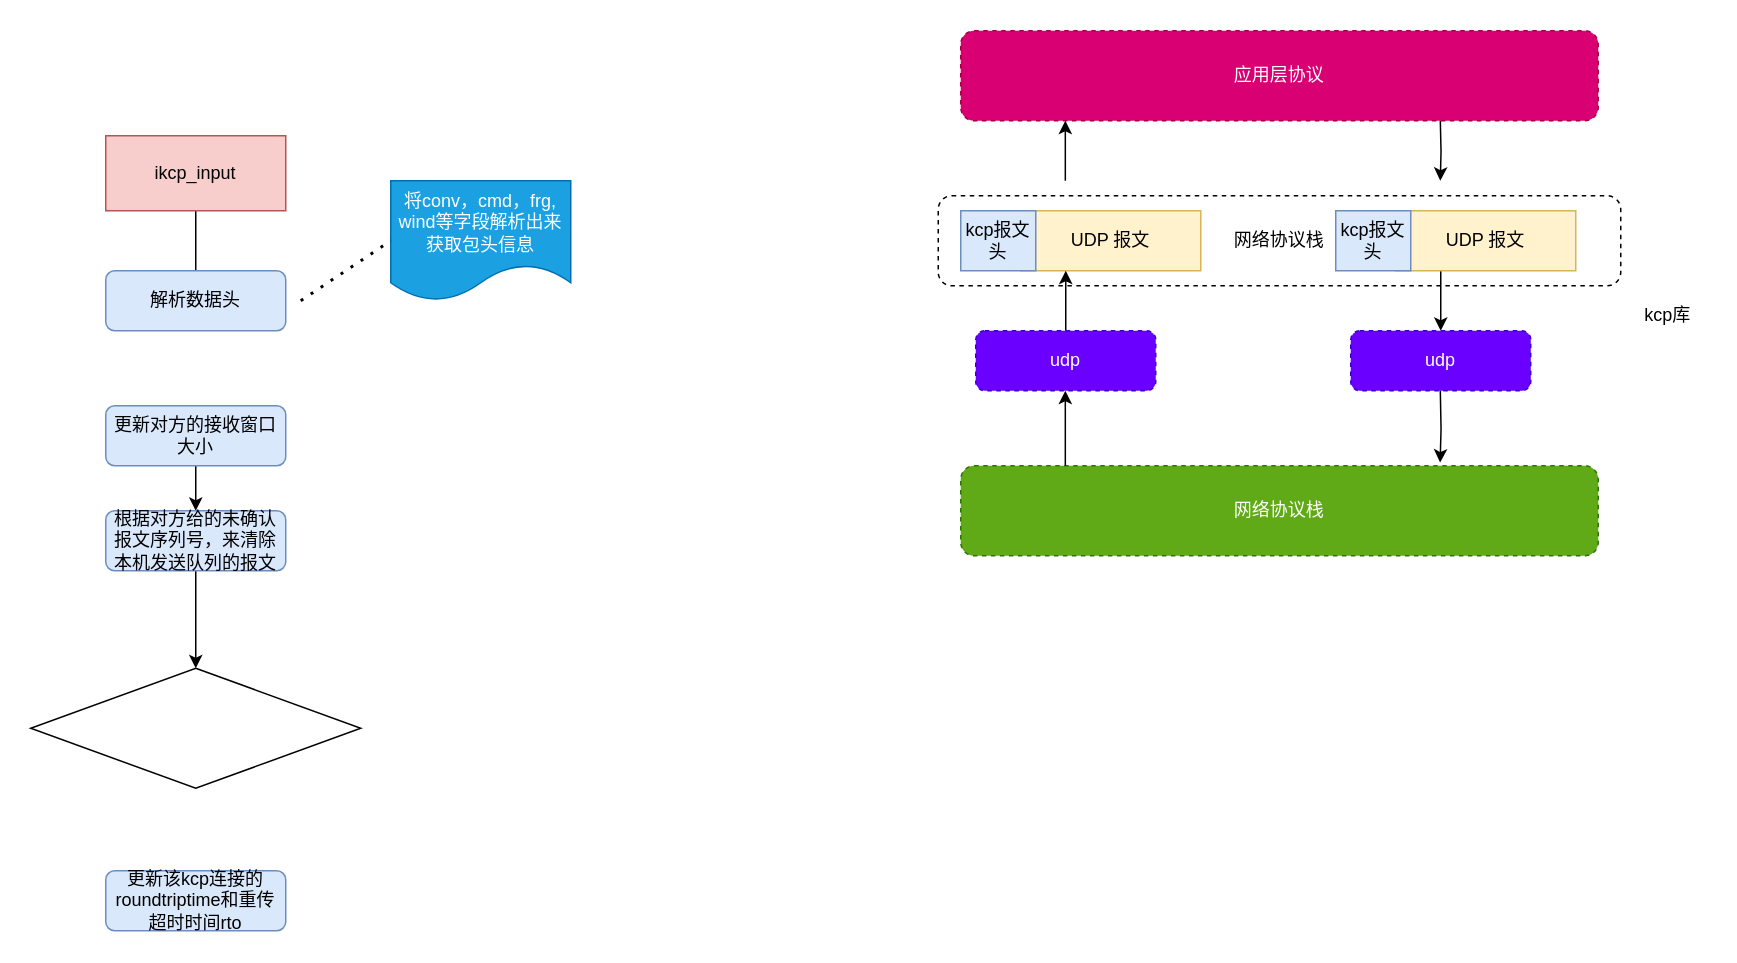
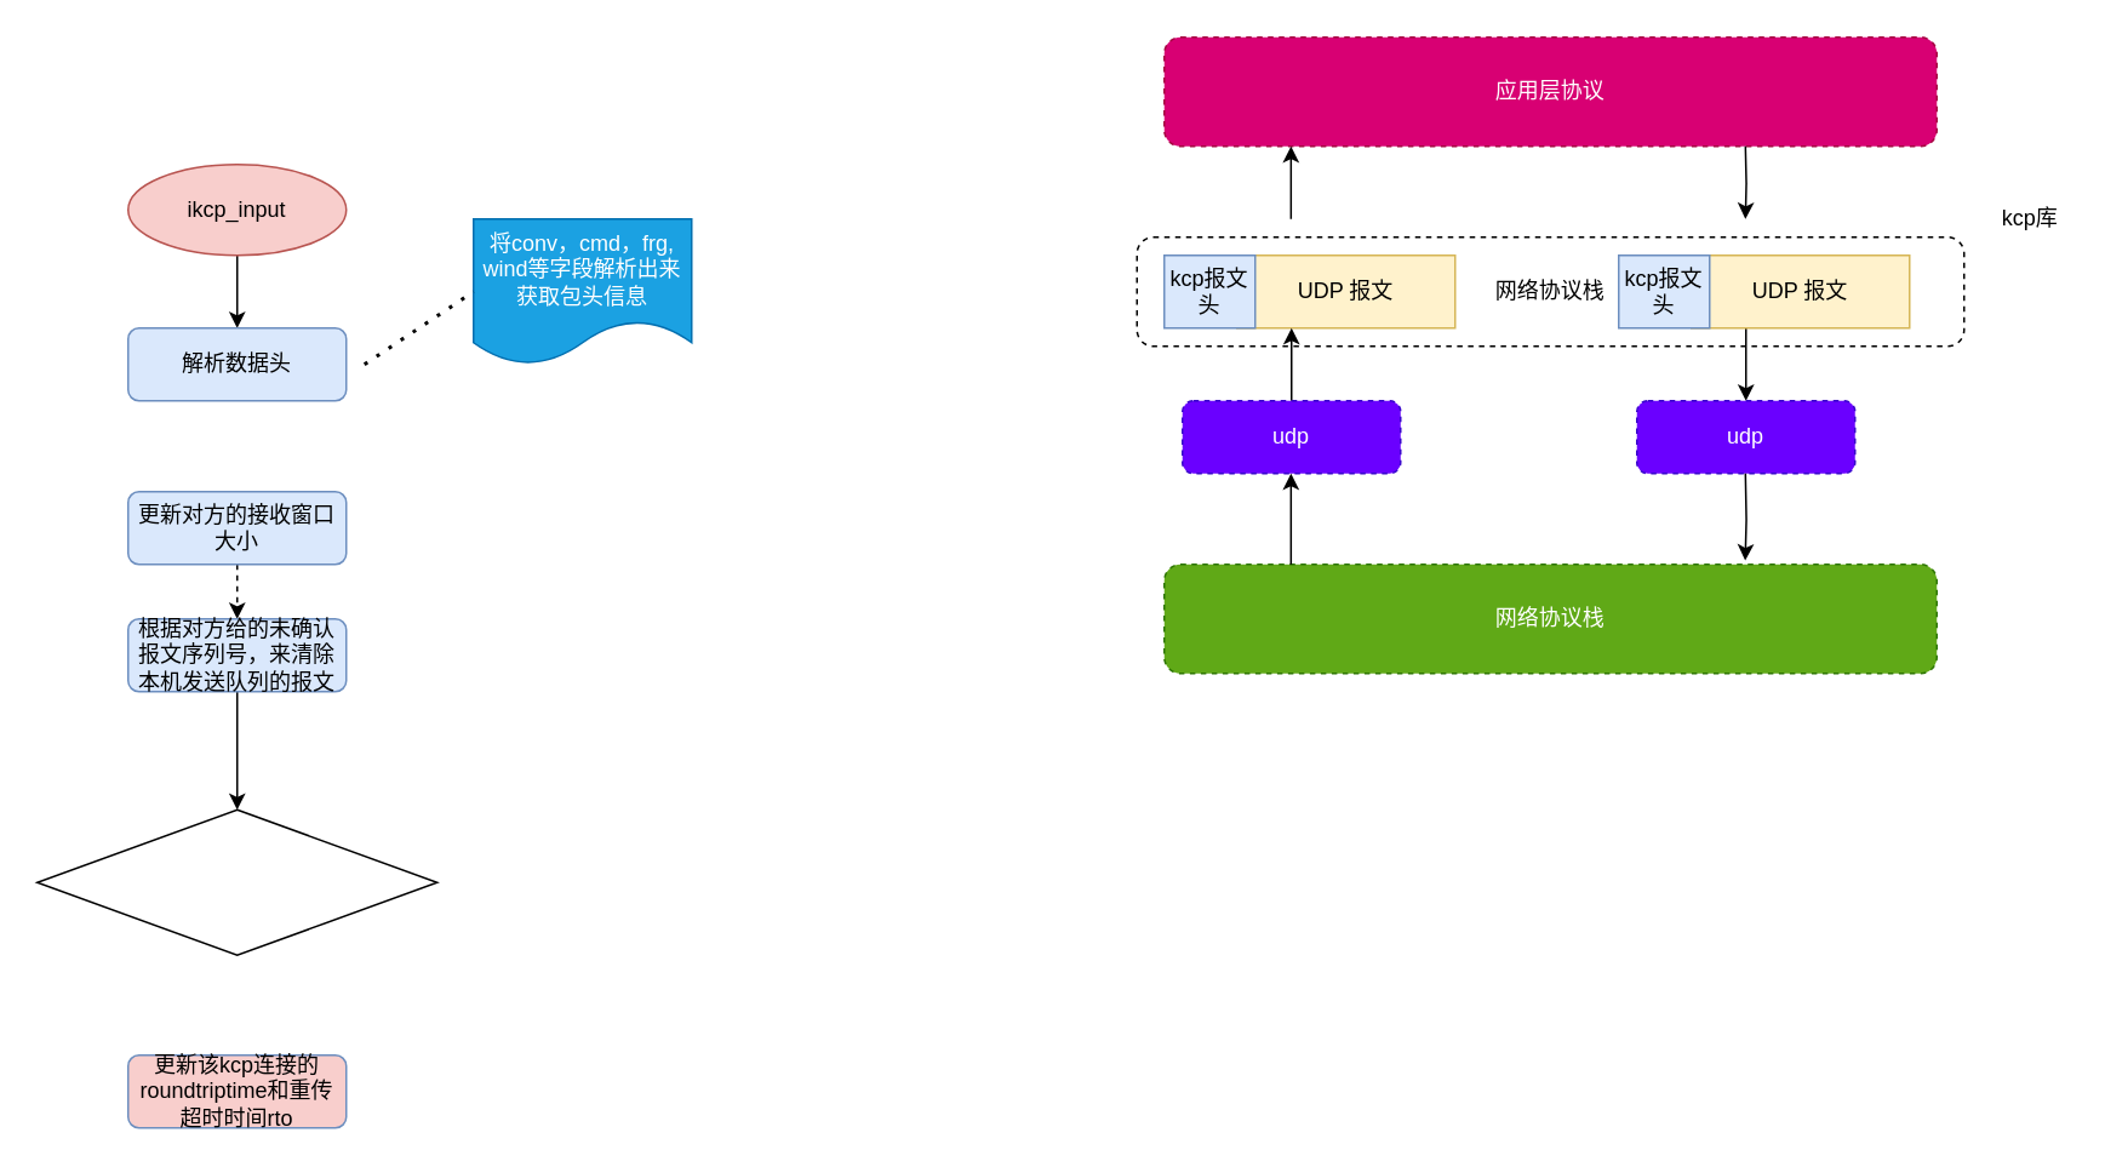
  <mxCell id="0" />
  <mxCell id="1" parent="0" />
  <mxCell id="2" value="网络协议栈" style="rounded=1;whiteSpace=wrap;html=1;dashed=1;" vertex="1" parent="1"><mxGeometry x="625" y="130" width="455" height="60" as="geometry" /></mxCell>
- <mxCell id="3" style="edgeStyle=orthogonalEdgeStyle;rounded=0;orthogonalLoop=1;jettySize=auto;html=1;exitX=0.5;exitY=1;exitDx=0;exitDy=0;entryX=0.5;entryY=0;entryDx=0;entryDy=0;endArrow=none;" edge="1" parent="1" source="4" target="5"><mxGeometry relative="1" as="geometry" /></mxCell>
- <mxCell id="4" value="ikcp_input" style="whiteSpace=wrap;html=1;fillColor=#f8cecc;strokeColor=#b85450;rounded=0;" vertex="1" parent="1"><mxGeometry x="70" y="90" width="120" height="50" as="geometry" /></mxCell>
+ <mxCell id="3" style="edgeStyle=orthogonalEdgeStyle;rounded=0;orthogonalLoop=1;jettySize=auto;html=1;exitX=0.5;exitY=1;exitDx=0;exitDy=0;entryX=0.5;entryY=0;entryDx=0;entryDy=0;" edge="1" parent="1" source="4" target="5"><mxGeometry relative="1" as="geometry" /></mxCell>
+ <mxCell id="4" value="ikcp_input" style="ellipse;whiteSpace=wrap;html=1;fillColor=#f8cecc;strokeColor=#b85450;" vertex="1" parent="1"><mxGeometry x="70" y="90" width="120" height="50" as="geometry" /></mxCell>
  <mxCell id="5" value="解析数据头" style="rounded=1;whiteSpace=wrap;html=1;fillColor=#dae8fc;strokeColor=#6c8ebf;" vertex="1" parent="1"><mxGeometry x="70" y="180" width="120" height="40" as="geometry" /></mxCell>
  <mxCell id="6" value="将conv，cmd，frg, wind等字段解析出来获取包头信息" style="shape=document;whiteSpace=wrap;html=1;boundedLbl=1;fillColor=#1ba1e2;strokeColor=#006EAF;fontColor=#ffffff;" vertex="1" parent="1"><mxGeometry x="260" y="120" width="120" height="80" as="geometry" /></mxCell>
  <mxCell id="7" value="" style="endArrow=none;dashed=1;html=1;dashPattern=1 3;strokeWidth=2;" edge="1" parent="1"><mxGeometry width="50" height="50" relative="1" as="geometry"><mxPoint x="200" y="200" as="sourcePoint" /><mxPoint x="260" y="160" as="targetPoint" /></mxGeometry></mxCell>
- <mxCell id="8" style="edgeStyle=orthogonalEdgeStyle;rounded=0;orthogonalLoop=1;jettySize=auto;html=1;exitX=0.5;exitY=1;exitDx=0;exitDy=0;entryX=0.5;entryY=0;entryDx=0;entryDy=0;endArrow=classic;endFill=1;" edge="1" parent="1" source="9" target="11"><mxGeometry relative="1" as="geometry" /></mxCell>
+ <mxCell id="8" style="edgeStyle=orthogonalEdgeStyle;rounded=0;orthogonalLoop=1;jettySize=auto;html=1;exitX=0.5;exitY=1;exitDx=0;exitDy=0;entryX=0.5;entryY=0;entryDx=0;entryDy=0;endArrow=classic;endFill=1;dashed=1;" edge="1" parent="1" source="9" target="11"><mxGeometry relative="1" as="geometry" /></mxCell>
  <mxCell id="9" value="更新对方的接收窗口大小" style="rounded=1;whiteSpace=wrap;html=1;fillColor=#dae8fc;strokeColor=#6c8ebf;" vertex="1" parent="1"><mxGeometry x="70" y="270" width="120" height="40" as="geometry" /></mxCell>
  <mxCell id="10" style="edgeStyle=orthogonalEdgeStyle;rounded=0;orthogonalLoop=1;jettySize=auto;html=1;exitX=0.5;exitY=1;exitDx=0;exitDy=0;entryX=0.5;entryY=0;entryDx=0;entryDy=0;endArrow=classic;endFill=1;" edge="1" parent="1" source="11" target="23"><mxGeometry relative="1" as="geometry" /></mxCell>
  <mxCell id="11" value="根据对方给的未确认报文序列号，来清除本机发送队列的报文" style="rounded=1;whiteSpace=wrap;html=1;fillColor=#dae8fc;strokeColor=#6c8ebf;" vertex="1" parent="1"><mxGeometry x="70" y="340" width="120" height="40" as="geometry" /></mxCell>
  <mxCell id="12" value="UDP 报文" style="rounded=0;whiteSpace=wrap;html=1;fillColor=#fff2cc;strokeColor=#d6b656;" vertex="1" parent="1"><mxGeometry x="680" y="140" width="120" height="40" as="geometry" /></mxCell>
  <mxCell id="13" value="kcp报文头" style="rounded=0;whiteSpace=wrap;html=1;fillColor=#dae8fc;strokeColor=#6c8ebf;" vertex="1" parent="1"><mxGeometry x="640" y="140" width="50" height="40" as="geometry" /></mxCell>
  <mxCell id="14" style="edgeStyle=orthogonalEdgeStyle;rounded=0;orthogonalLoop=1;jettySize=auto;html=1;exitX=0.25;exitY=1;exitDx=0;exitDy=0;entryX=0.5;entryY=0;entryDx=0;entryDy=0;" edge="1" parent="1" source="15" target="21"><mxGeometry relative="1" as="geometry"><mxPoint x="960" y="310" as="targetPoint" /></mxGeometry></mxCell>
  <mxCell id="15" value="UDP 报文" style="rounded=0;whiteSpace=wrap;html=1;fillColor=#fff2cc;strokeColor=#d6b656;" vertex="1" parent="1"><mxGeometry x="930" y="140" width="120" height="40" as="geometry" /></mxCell>
  <mxCell id="16" value="kcp报文头" style="rounded=0;whiteSpace=wrap;html=1;fillColor=#dae8fc;strokeColor=#6c8ebf;" vertex="1" parent="1"><mxGeometry x="890" y="140" width="50" height="40" as="geometry" /></mxCell>
  <mxCell id="17" value="" style="endArrow=classic;html=1;entryX=0.25;entryY=1;entryDx=0;entryDy=0;exitX=0.5;exitY=0;exitDx=0;exitDy=0;" edge="1" parent="1" source="20" target="12"><mxGeometry width="50" height="50" relative="1" as="geometry"><mxPoint x="710" y="310" as="sourcePoint" /><mxPoint x="720" y="250" as="targetPoint" /></mxGeometry></mxCell>
  <mxCell id="18" value="网络协议栈" style="rounded=1;whiteSpace=wrap;html=1;dashed=1;fillColor=#60a917;strokeColor=#2D7600;fontColor=#ffffff;" vertex="1" parent="1"><mxGeometry x="640" y="310" width="425" height="60" as="geometry" /></mxCell>
- <mxCell id="19" value="kcp库" style="text;html=1;align=center;verticalAlign=middle;resizable=0;points=[];autosize=1;" vertex="1" parent="1"><mxGeometry x="1086" y="200" width="50" height="20" as="geometry" /></mxCell>
+ <mxCell id="19" value="kcp库" style="text;html=1;align=center;verticalAlign=middle;resizable=0;points=[];autosize=1;" vertex="1" parent="1"><mxGeometry x="1091" y="110" width="50" height="20" as="geometry" /></mxCell>
  <mxCell id="20" value="udp" style="rounded=1;whiteSpace=wrap;html=1;dashed=1;fillColor=#6a00ff;strokeColor=#3700CC;fontColor=#ffffff;" vertex="1" parent="1"><mxGeometry x="650" y="220" width="120" height="40" as="geometry" /></mxCell>
  <mxCell id="21" value="udp" style="rounded=1;whiteSpace=wrap;html=1;dashed=1;fillColor=#6a00ff;strokeColor=#3700CC;fontColor=#ffffff;" vertex="1" parent="1"><mxGeometry x="900" y="220" width="120" height="40" as="geometry" /></mxCell>
  <mxCell id="22" value="应用层协议" style="rounded=1;whiteSpace=wrap;html=1;dashed=1;fillColor=#d80073;strokeColor=#A50040;fontColor=#ffffff;" vertex="1" parent="1"><mxGeometry x="640" y="20" width="425" height="60" as="geometry" /></mxCell>
  <mxCell id="23" value="" style="rhombus;whiteSpace=wrap;html=1;" vertex="1" parent="1"><mxGeometry x="20" y="445" width="220" height="80" as="geometry" /></mxCell>
- <mxCell id="24" value="更新该kcp连接的roundtriptime和重传超时时间rto" style="rounded=1;whiteSpace=wrap;html=1;fillColor=#dae8fc;strokeColor=#6c8ebf;" vertex="1" parent="1"><mxGeometry x="70" y="580" width="120" height="40" as="geometry" /></mxCell>
+ <mxCell id="24" value="更新该kcp连接的roundtriptime和重传超时时间rto" style="rounded=1;whiteSpace=wrap;html=1;fillColor=#f8cecc;strokeColor=#6c8ebf;" vertex="1" parent="1"><mxGeometry x="70" y="580" width="120" height="40" as="geometry" /></mxCell>
  <mxCell id="25" value="" style="endArrow=classic;html=1;entryX=0.25;entryY=1;entryDx=0;entryDy=0;exitX=0.164;exitY=0;exitDx=0;exitDy=0;exitPerimeter=0;" edge="1" parent="1" source="18"><mxGeometry width="50" height="50" relative="1" as="geometry"><mxPoint x="709.71" y="300" as="sourcePoint" /><mxPoint x="709.71" y="260" as="targetPoint" /></mxGeometry></mxCell>
  <mxCell id="26" style="edgeStyle=orthogonalEdgeStyle;rounded=0;orthogonalLoop=1;jettySize=auto;html=1;exitX=0.25;exitY=1;exitDx=0;exitDy=0;entryX=0.752;entryY=-0.035;entryDx=0;entryDy=0;entryPerimeter=0;" edge="1" parent="1" target="18"><mxGeometry relative="1" as="geometry"><mxPoint x="959.71" y="300" as="targetPoint" /><mxPoint x="959.71" y="260" as="sourcePoint" /></mxGeometry></mxCell>
  <mxCell id="27" style="edgeStyle=orthogonalEdgeStyle;rounded=0;orthogonalLoop=1;jettySize=auto;html=1;exitX=0.25;exitY=1;exitDx=0;exitDy=0;entryX=0.5;entryY=0;entryDx=0;entryDy=0;" edge="1" parent="1"><mxGeometry relative="1" as="geometry"><mxPoint x="959.71" y="120" as="targetPoint" /><mxPoint x="959.71" y="80" as="sourcePoint" /></mxGeometry></mxCell>
  <mxCell id="28" value="" style="endArrow=classic;html=1;entryX=0.25;entryY=1;entryDx=0;entryDy=0;exitX=0.5;exitY=0;exitDx=0;exitDy=0;" edge="1" parent="1"><mxGeometry width="50" height="50" relative="1" as="geometry"><mxPoint x="709.71" y="120" as="sourcePoint" /><mxPoint x="709.71" y="80" as="targetPoint" /></mxGeometry></mxCell>
